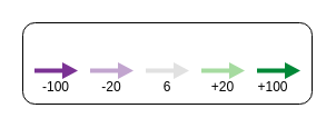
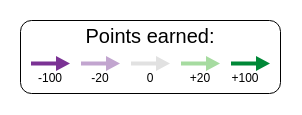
  <mxCell id="0" />
  <mxCell id="1" parent="0" />
  <mxCell id="2" value="" style="rounded=1;whiteSpace=wrap;html=1;" parent="1" vertex="1"><mxGeometry x="20" y="20" width="260" height="73" as="geometry" /></mxCell>
  <mxCell id="3" value="" style="shape=flexArrow;endArrow=classic;html=1;rounded=0;endWidth=9.697;endSize=4.333;width=4.242;fillColor=#e1e1e1;strokeColor=none;" parent="1" edge="1"><mxGeometry width="50" height="50" relative="1" as="geometry"><mxPoint x="130" y="63" as="sourcePoint" /><mxPoint x="170" y="63" as="targetPoint" /></mxGeometry></mxCell>
  <mxCell id="4" value="" style="shape=flexArrow;endArrow=classic;html=1;rounded=0;endWidth=9.697;endSize=4.333;width=4.242;fillColor=#a6dba0;strokeColor=none;" parent="1" edge="1"><mxGeometry width="50" height="50" relative="1" as="geometry"><mxPoint x="180" y="63" as="sourcePoint" /><mxPoint x="220" y="63" as="targetPoint" /></mxGeometry></mxCell>
  <mxCell id="5" value="" style="shape=flexArrow;endArrow=classic;html=1;rounded=0;endWidth=9.697;endSize=4.333;width=4.242;fillColor=#008837;strokeColor=none;" parent="1" edge="1"><mxGeometry width="50" height="50" relative="1" as="geometry"><mxPoint x="230" y="63" as="sourcePoint" /><mxPoint x="270" y="63" as="targetPoint" /></mxGeometry></mxCell>
+ <mxCell id="6" value="Points earned:" style="text;html=1;strokeColor=none;fillColor=none;align=center;verticalAlign=middle;whiteSpace=wrap;rounded=0;fontSize=20;" parent="1" vertex="1"><mxGeometry x="25" y="20" width="250" height="30" as="geometry" /></mxCell>
  <mxCell id="7" value="" style="shape=flexArrow;endArrow=classic;html=1;rounded=0;endWidth=9.697;endSize=4.333;width=4.242;fillColor=#c2a5cf;strokeColor=none;" edge="1" parent="1"><mxGeometry width="50" height="50" relative="1" as="geometry"><mxPoint x="80" y="63" as="sourcePoint" /><mxPoint x="120" y="63" as="targetPoint" /></mxGeometry></mxCell>
  <mxCell id="8" value="" style="shape=flexArrow;endArrow=classic;html=1;rounded=0;endWidth=9.697;endSize=4.333;width=4.242;fillColor=#7b3294;strokeColor=none;" edge="1" parent="1"><mxGeometry width="50" height="50" relative="1" as="geometry"><mxPoint x="30" y="63" as="sourcePoint" /><mxPoint x="70" y="63" as="targetPoint" /></mxGeometry></mxCell>
  <mxCell id="9" value="-100&lt;span style=&quot;color: rgba(0, 0, 0, 0); font-family: monospace; font-size: 0px; text-align: start;&quot;&gt;%3CmxGraphModel%3E%3Croot%3E%3CmxCell%20id%3D%220%22%2F%3E%3CmxCell%20id%3D%221%22%20parent%3D%220%22%2F%3E%3CmxCell%20id%3D%222%22%20value%3D%22%22%20style%3D%22shape%3DflexArrow%3BendArrow%3Dclassic%3Bhtml%3D1%3Brounded%3D0%3BendWidth%3D9.697%3BendSize%3D4.333%3Bwidth%3D4.242%3BfillColor%3D%23e8a1da%3BstrokeColor%3D%23e8a1da%3B%22%20edge%3D%221%22%20parent%3D%221%22%3E%3CmxGeometry%20width%3D%2250%22%20height%3D%2250%22%20relative%3D%221%22%20as%3D%22geometry%22%3E%3CmxPoint%20x%3D%22370%22%20y%3D%22270%22%20as%3D%22sourcePoint%22%2F%3E%3CmxPoint%20x%3D%22410%22%20y%3D%22270%22%20as%3D%22targetPoint%22%2F%3E%3C%2FmxGeometry%3E%3C%2FmxCell%3E%3C%2Froot%3E%3C%2FmxGraphModel%3E&lt;/span&gt;" style="text;html=1;strokeColor=none;fillColor=none;align=center;verticalAlign=middle;whiteSpace=wrap;rounded=0;" vertex="1" parent="1"><mxGeometry x="20" y="63" width="60" height="30" as="geometry" /></mxCell>
  <mxCell id="10" value="-20&lt;span style=&quot;color: rgba(0, 0, 0, 0); font-family: monospace; font-size: 0px; text-align: start;&quot;&gt;%3CmxGraphModel%3E%3Croot%3E%3CmxCell%20id%3D%220%22%2F%3E%3CmxCell%20id%3D%221%22%20parent%3D%220%22%2F%3E%3CmxCell%20id%3D%222%22%20value%3D%22%22%20style%3D%22shape%3DflexArrow%3BendArrow%3Dclassic%3Bhtml%3D1%3Brounded%3D0%3BendWidth%3D9.697%3BendSize%3D4.333%3Bwidth%3D4.242%3BfillColor%3D%23e8a1da%3BstrokeColor%3D%23e8a1da%3B%22%20edge%3D%221%22%20parent%3D%221%22%3E%3CmxGeometry%20width%3D%2250%22%20height%3D%2250%22%20relative%3D%221%22%20as%3D%22geometry%22%3E%3CmxPoint%20x%3D%22370%22%20y%3D%22270%22%20as%3D%22sourcePoint%22%2F%3E%3CmxPoint%20x%3D%22410%22%20y%3D%22270%22%20as%3D%22targetPoint%22%2F%3E%3C%2FmxGeometry%3E%3C%2FmxCell%3E%3C%2Froot%3E%3C%2FmxGraphModel%3E&lt;/span&gt;" style="text;html=1;strokeColor=none;fillColor=none;align=center;verticalAlign=middle;whiteSpace=wrap;rounded=0;" vertex="1" parent="1"><mxGeometry x="70" y="63" width="60" height="30" as="geometry" /></mxCell>
- <mxCell id="11" value="6" style="text;html=1;strokeColor=none;fillColor=none;align=center;verticalAlign=middle;whiteSpace=wrap;rounded=0;" vertex="1" parent="1"><mxGeometry x="120" y="63" width="60" height="30" as="geometry" /></mxCell>
+ <mxCell id="11" value="0" style="text;html=1;strokeColor=none;fillColor=none;align=center;verticalAlign=middle;whiteSpace=wrap;rounded=0;" vertex="1" parent="1"><mxGeometry x="120" y="63" width="60" height="30" as="geometry" /></mxCell>
  <mxCell id="12" value="+20&lt;span style=&quot;color: rgba(0, 0, 0, 0); font-family: monospace; font-size: 0px; text-align: start;&quot;&gt;%3CmxGraphModel%3E%3Croot%3E%3CmxCell%20id%3D%220%22%2F%3E%3CmxCell%20id%3D%221%22%20parent%3D%220%22%2F%3E%3CmxCell%20id%3D%222%22%20value%3D%22%22%20style%3D%22shape%3DflexArrow%3BendArrow%3Dclassic%3Bhtml%3D1%3Brounded%3D0%3BendWidth%3D9.697%3BendSize%3D4.333%3Bwidth%3D4.242%3BfillColor%3D%23e8a1da%3BstrokeColor%3D%23e8a1da%3B%22%20edge%3D%221%22%20parent%3D%221%22%3E%3CmxGeometry%20width%3D%2250%22%20height%3D%2250%22%20relative%3D%221%22%20as%3D%22geometry%22%3E%3CmxPoint%20x%3D%22370%22%20y%3D%22270%22%20as%3D%22sourcePoint%22%2F%3E%3CmxPoint%20x%3D%22410%22%20y%3D%22270%22%20as%3D%22targetPoint%22%2F%3E%3C%2FmxGeometry%3E%3C%2FmxCell%3E%3C%2Froot%3E%3C%2FmxGraphModel%3E&lt;/span&gt;" style="text;html=1;strokeColor=none;fillColor=none;align=center;verticalAlign=middle;whiteSpace=wrap;rounded=0;" vertex="1" parent="1"><mxGeometry x="170" y="63" width="60" height="30" as="geometry" /></mxCell>
  <mxCell id="13" value="+100&lt;span style=&quot;color: rgba(0, 0, 0, 0); font-family: monospace; font-size: 0px; text-align: start;&quot;&gt;%3CmxGraphModel%3E%3Croot%3E%3CmxCell%20id%3D%220%22%2F%3E%3CmxCell%20id%3D%221%22%20parent%3D%220%22%2F%3E%3CmxCell%20id%3D%222%22%20value%3D%22%22%20style%3D%22shape%3DflexArrow%3BendArrow%3Dclassic%3Bhtml%3D1%3Brounded%3D0%3BendWidth%3D9.697%3BendSize%3D4.333%3Bwidth%3D4.242%3BfillColor%3D%23e8a1da%3BstrokeColor%3D%23e8a1da%3B%22%20edge%3D%221%22%20parent%3D%221%22%3E%3CmxGeometry%20width%3D%2250%22%20height%3D%2250%22%20relative%3D%221%22%20as%3D%22geometry%22%3E%3CmxPoint%20x%3D%22370%22%20y%3D%22270%22%20as%3D%22sourcePoint%22%2F%3E%3CmxPoint%20x%3D%22410%22%20y%3D%22270%22%20as%3D%22targetPoint%22%2F%3E%3C%2FmxGeometry%3E%3C%2FmxCell%3E%3C%2Froot%3E%3C%2FmxGraphModel%3E&lt;/span&gt;" style="text;html=1;strokeColor=none;fillColor=none;align=center;verticalAlign=middle;whiteSpace=wrap;rounded=0;" vertex="1" parent="1"><mxGeometry x="220" y="63" width="50" height="30" as="geometry" /></mxCell>
